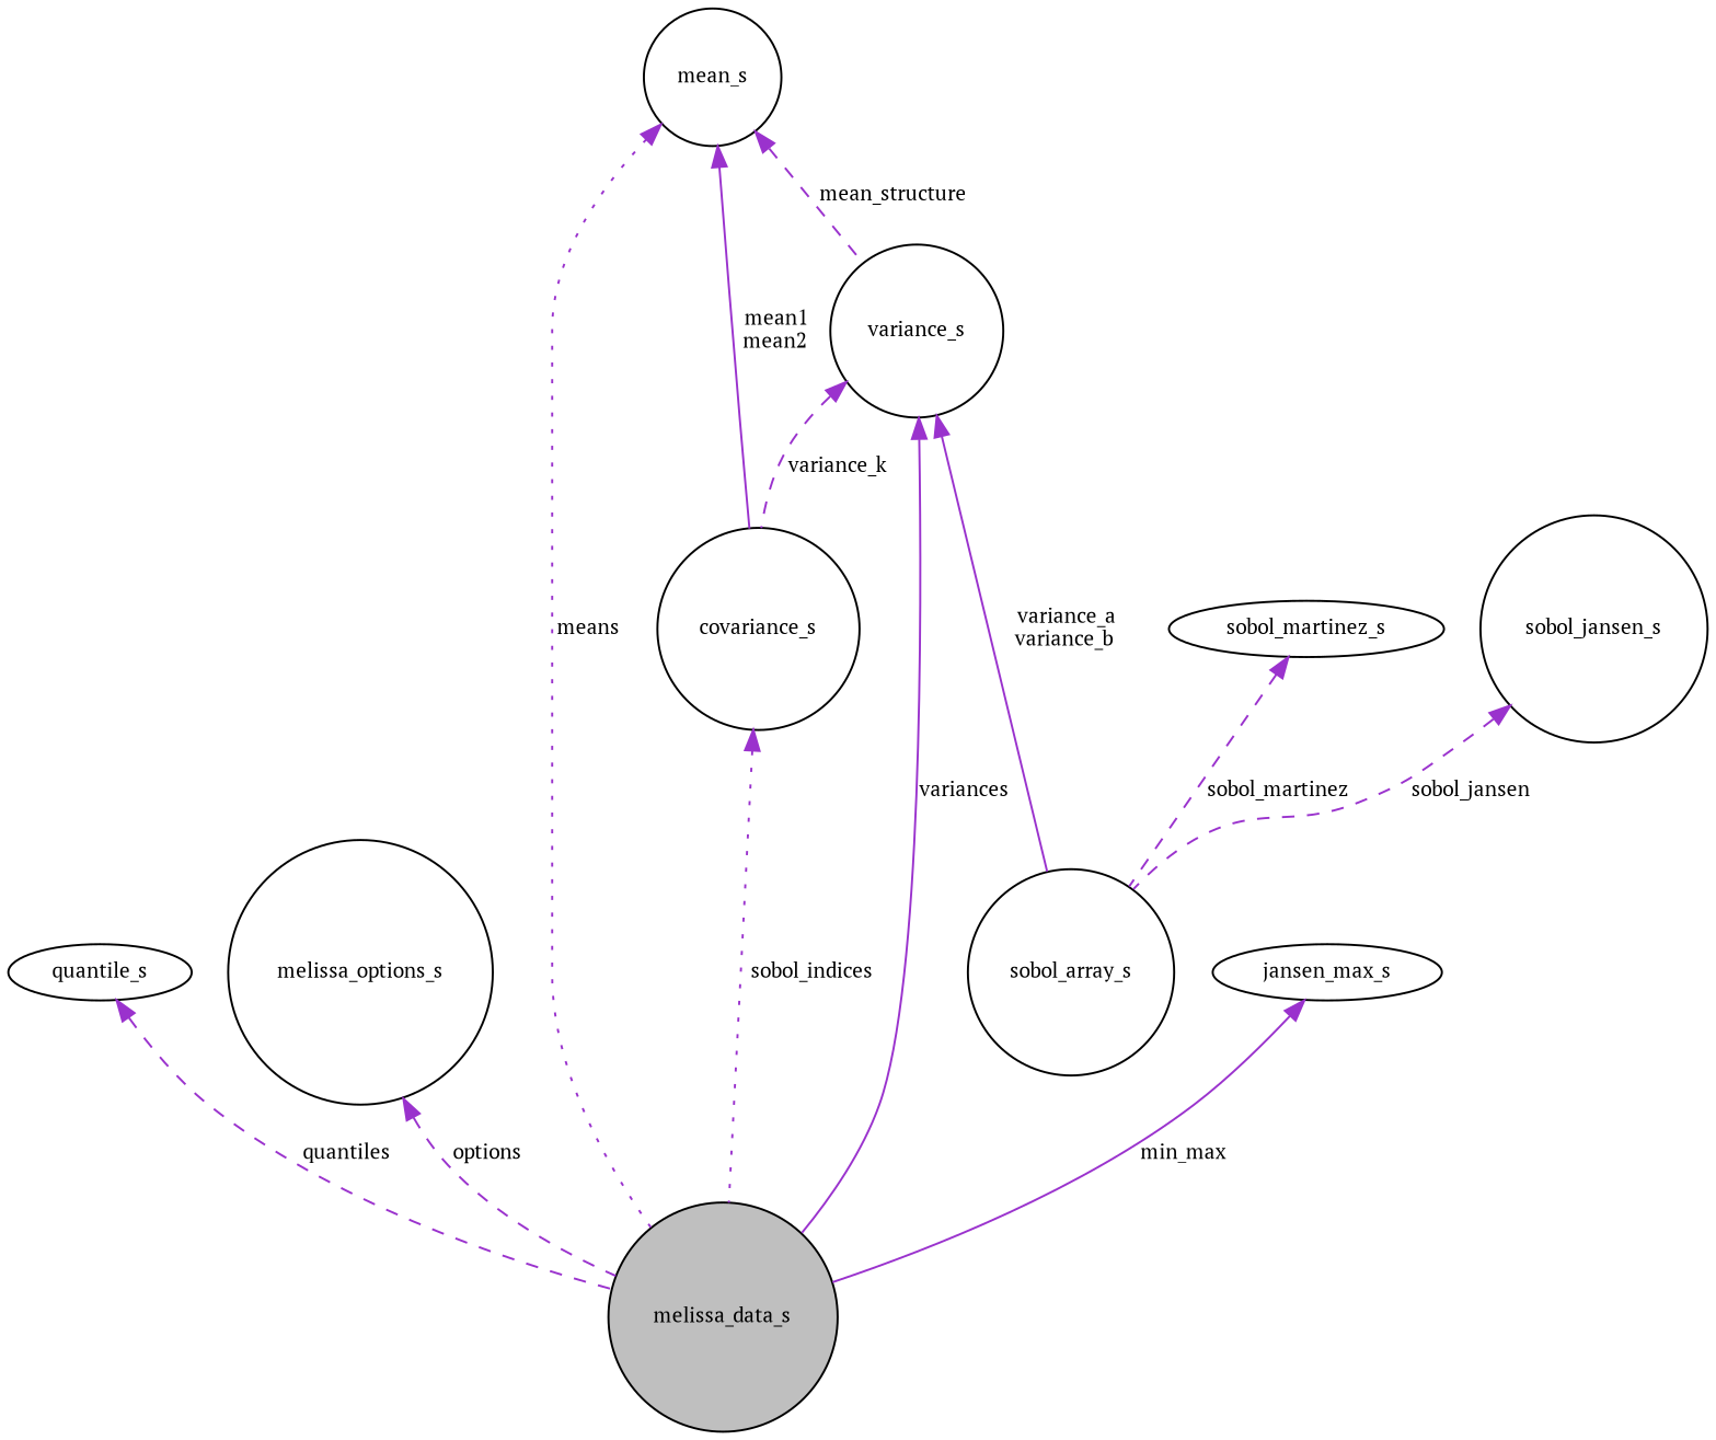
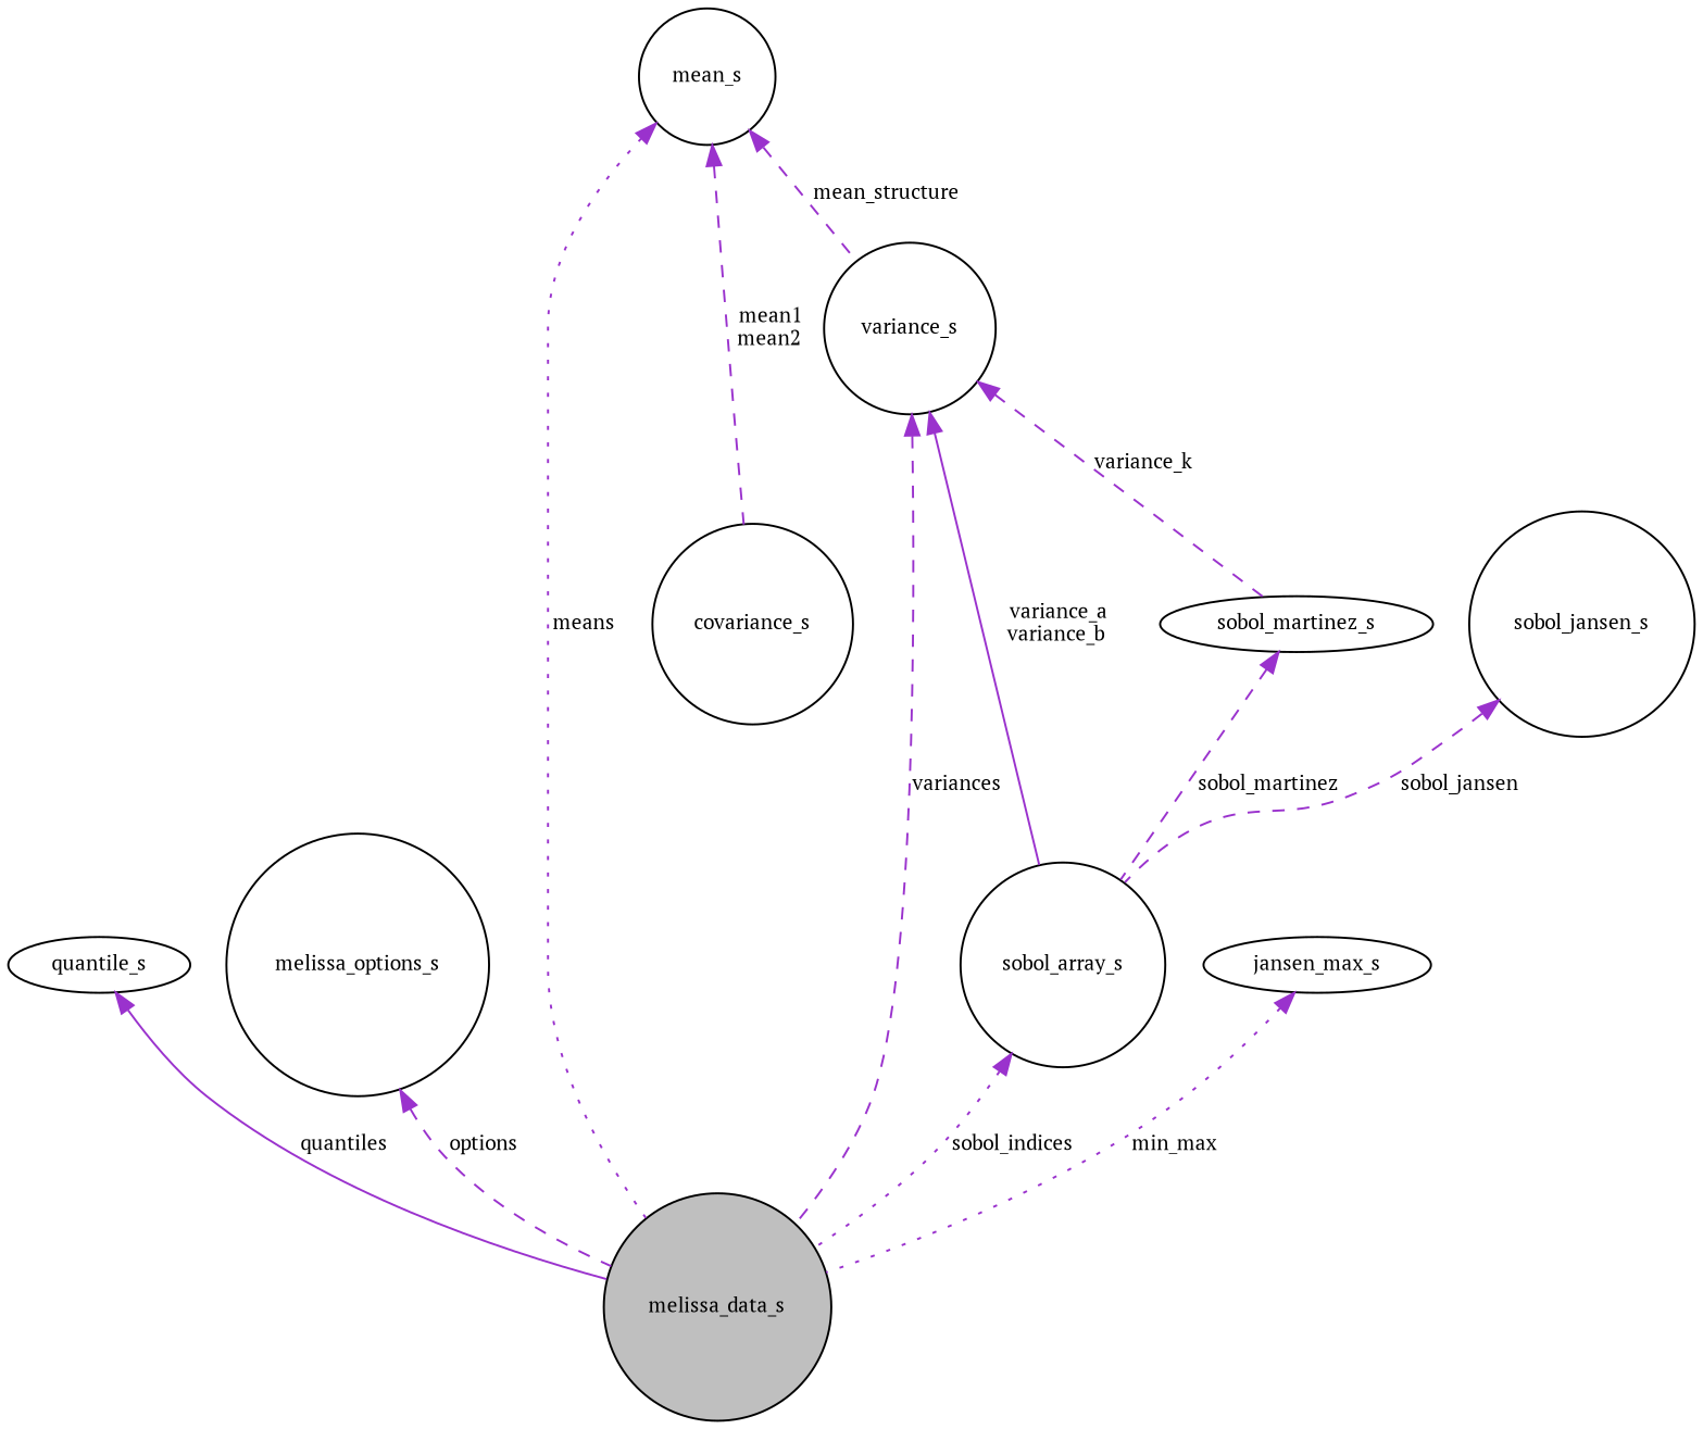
  digraph {
    fontname="PT Serif"
    node [color=black fillcolor=white fontname="PT Serif" fontsize=10 shape=circle style=filled]
    edge [color=darkorchid3 dir=back fontname="PT Serif" fontsize=10 labelfontname=Helvetica labelfontsize=10 style=dashed]
    n1 [fillcolor=grey75 fontcolor=black height=0.2 label=melissa_data_s width=0.4]
    n2 [height=0.2 label=quantile_s shape=ellipse width=0.4]
    n3 [height=0.2 label=melissa_options_s width=0.4]
    n4 [height=0.2 label=sobol_array_s width=0.4]
    n5 [height=0.2 label=sobol_martinez_s shape=ellipse width=0.4]
    n6 [height=0.2 label=covariance_s width=0.4]
    n7 [height=0.2 label=mean_s width=0.4]
    n8 [height=0.2 label=variance_s width=0.4]
    n9 [height=0.2 label=sobol_jansen_s width=0.4]
    n10 [height=0.2 label=jansen_max_s shape=ellipse width=0.4]
-   n2 -> n1 [label=" quantiles"]
+   n2 -> n1 [label=" quantiles" style=solid]
    n3 -> n1 [label=" options"]
-   n6 -> n1 [label=" sobol_indices" style=dotted]
+   n4 -> n1 [label=" sobol_indices" style=dotted]
    n5 -> n4 [label=" sobol_martinez"]
    n7 -> n1 [label=" means" style=dotted]
-   n7 -> n6 [label=" mean1\nmean2" style=solid]
+   n7 -> n6 [label=" mean1\nmean2"]
    n7 -> n8 [label=" mean_structure"]
-   n8 -> n1 [label=" variances" style=solid]
+   n8 -> n1 [label=" variances"]
    n8 -> n4 [label=" variance_a\nvariance_b" style=solid]
-   n8 -> n6 [label=" variance_k"]
+   n8 -> n5 [label=" variance_k"]
    n9 -> n4 [label=" sobol_jansen"]
-   n10 -> n1 [label=" min_max" style=solid]
+   n10 -> n1 [label=" min_max" style=dotted]
  }
